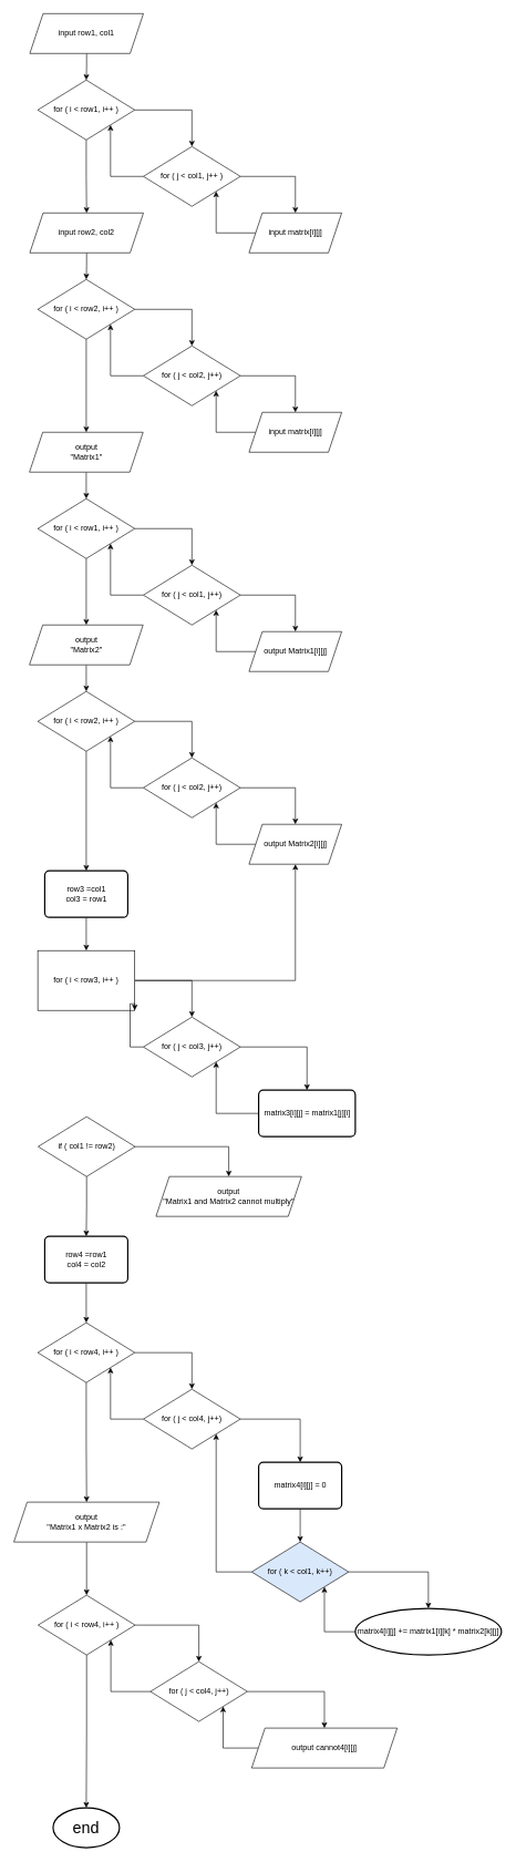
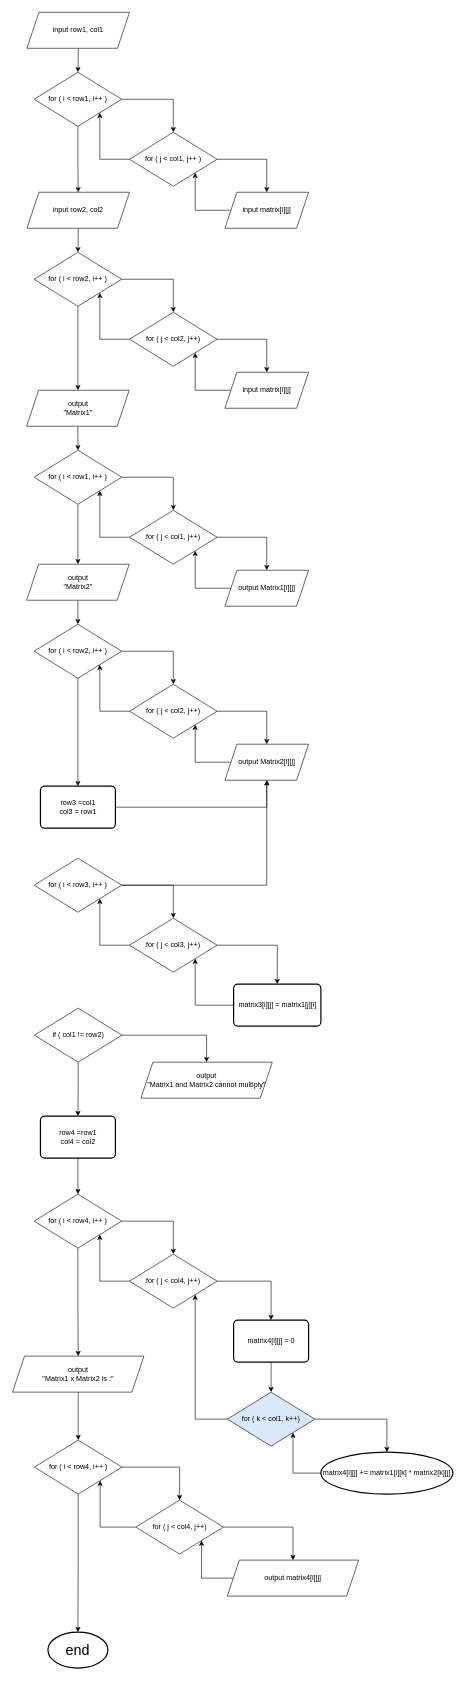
  <mxCell id="0" />
  <mxCell id="1" parent="0" />
  <mxCell id="2" value="&lt;font style=&quot;font-size: 24px;&quot;&gt;end&lt;/font&gt;" style="strokeWidth=2;html=1;shape=mxgraph.flowchart.start_1;whiteSpace=wrap;" vertex="1" parent="1"><mxGeometry x="79" y="2720" width="100" height="60" as="geometry" /></mxCell>
  <mxCell id="3" style="edgeStyle=orthogonalEdgeStyle;rounded=0;orthogonalLoop=1;jettySize=auto;html=1;entryX=0.5;entryY=0;entryDx=0;entryDy=0;" edge="1" parent="1" source="4" target="7"><mxGeometry relative="1" as="geometry" /></mxCell>
  <mxCell id="4" value="input row1, col1" style="shape=parallelogram;perimeter=parallelogramPerimeter;whiteSpace=wrap;html=1;fixedSize=1;" vertex="1" parent="1"><mxGeometry x="44" y="20" width="171" height="60" as="geometry" /></mxCell>
  <mxCell id="5" style="edgeStyle=orthogonalEdgeStyle;rounded=0;orthogonalLoop=1;jettySize=auto;html=1;entryX=0.5;entryY=0;entryDx=0;entryDy=0;" edge="1" parent="1" source="7" target="10"><mxGeometry relative="1" as="geometry" /></mxCell>
  <mxCell id="6" style="edgeStyle=orthogonalEdgeStyle;rounded=0;orthogonalLoop=1;jettySize=auto;html=1;entryX=0.5;entryY=0;entryDx=0;entryDy=0;" edge="1" parent="1" source="7" target="14"><mxGeometry relative="1" as="geometry" /></mxCell>
  <mxCell id="7" value="for ( i &amp;lt; row1, i++ )" style="rhombus;whiteSpace=wrap;html=1;" vertex="1" parent="1"><mxGeometry x="56" y="120" width="146" height="90" as="geometry" /></mxCell>
  <mxCell id="8" style="edgeStyle=orthogonalEdgeStyle;rounded=0;orthogonalLoop=1;jettySize=auto;html=1;entryX=0.5;entryY=0;entryDx=0;entryDy=0;" edge="1" parent="1" source="10" target="12"><mxGeometry relative="1" as="geometry" /></mxCell>
  <mxCell id="9" style="edgeStyle=orthogonalEdgeStyle;rounded=0;orthogonalLoop=1;jettySize=auto;html=1;entryX=1;entryY=1;entryDx=0;entryDy=0;" edge="1" parent="1" source="10" target="7"><mxGeometry relative="1" as="geometry" /></mxCell>
  <mxCell id="10" value="for ( j &amp;lt; col1, j++ )" style="rhombus;whiteSpace=wrap;html=1;" vertex="1" parent="1"><mxGeometry x="215" y="220" width="146" height="90" as="geometry" /></mxCell>
  <mxCell id="11" style="edgeStyle=orthogonalEdgeStyle;rounded=0;orthogonalLoop=1;jettySize=auto;html=1;entryX=1;entryY=1;entryDx=0;entryDy=0;" edge="1" parent="1" source="12" target="10"><mxGeometry relative="1" as="geometry" /></mxCell>
  <mxCell id="12" value="input matrix[i][j]" style="shape=parallelogram;perimeter=parallelogramPerimeter;whiteSpace=wrap;html=1;fixedSize=1;" vertex="1" parent="1"><mxGeometry x="374" y="320" width="139.5" height="60" as="geometry" /></mxCell>
  <mxCell id="13" style="edgeStyle=orthogonalEdgeStyle;rounded=0;orthogonalLoop=1;jettySize=auto;html=1;entryX=0.5;entryY=0;entryDx=0;entryDy=0;" edge="1" parent="1" source="14" target="17"><mxGeometry relative="1" as="geometry" /></mxCell>
  <mxCell id="14" value="input row2, col2" style="shape=parallelogram;perimeter=parallelogramPerimeter;whiteSpace=wrap;html=1;fixedSize=1;" vertex="1" parent="1"><mxGeometry x="44" y="320" width="171" height="60" as="geometry" /></mxCell>
  <mxCell id="15" style="edgeStyle=orthogonalEdgeStyle;rounded=0;orthogonalLoop=1;jettySize=auto;html=1;entryX=0.5;entryY=0;entryDx=0;entryDy=0;" edge="1" parent="1" source="17" target="20"><mxGeometry relative="1" as="geometry" /></mxCell>
  <mxCell id="16" style="edgeStyle=orthogonalEdgeStyle;rounded=0;orthogonalLoop=1;jettySize=auto;html=1;entryX=0.5;entryY=0;entryDx=0;entryDy=0;" edge="1" parent="1" source="17" target="24"><mxGeometry relative="1" as="geometry" /></mxCell>
  <mxCell id="17" value="for ( i &amp;lt; row2, i++ )" style="rhombus;whiteSpace=wrap;html=1;" vertex="1" parent="1"><mxGeometry x="56" y="420" width="146" height="90" as="geometry" /></mxCell>
  <mxCell id="18" style="edgeStyle=orthogonalEdgeStyle;rounded=0;orthogonalLoop=1;jettySize=auto;html=1;entryX=0.5;entryY=0;entryDx=0;entryDy=0;" edge="1" parent="1" source="20" target="22"><mxGeometry relative="1" as="geometry" /></mxCell>
  <mxCell id="19" style="edgeStyle=orthogonalEdgeStyle;rounded=0;orthogonalLoop=1;jettySize=auto;html=1;entryX=1;entryY=1;entryDx=0;entryDy=0;" edge="1" parent="1" source="20" target="17"><mxGeometry relative="1" as="geometry" /></mxCell>
  <mxCell id="20" value="for ( j &amp;lt; col2, j++)" style="rhombus;whiteSpace=wrap;html=1;" vertex="1" parent="1"><mxGeometry x="215" y="520" width="146" height="90" as="geometry" /></mxCell>
  <mxCell id="21" style="edgeStyle=orthogonalEdgeStyle;rounded=0;orthogonalLoop=1;jettySize=auto;html=1;entryX=1;entryY=1;entryDx=0;entryDy=0;" edge="1" parent="1" source="22" target="20"><mxGeometry relative="1" as="geometry" /></mxCell>
  <mxCell id="22" value="input matrix[i][j]" style="shape=parallelogram;perimeter=parallelogramPerimeter;whiteSpace=wrap;html=1;fixedSize=1;" vertex="1" parent="1"><mxGeometry x="374" y="620" width="139.5" height="60" as="geometry" /></mxCell>
  <mxCell id="23" style="edgeStyle=orthogonalEdgeStyle;rounded=0;orthogonalLoop=1;jettySize=auto;html=1;" edge="1" parent="1" source="24" target="27"><mxGeometry relative="1" as="geometry" /></mxCell>
  <mxCell id="24" value="output&lt;div&gt;&quot;Matrix1&quot;&lt;/div&gt;" style="shape=parallelogram;perimeter=parallelogramPerimeter;whiteSpace=wrap;html=1;fixedSize=1;" vertex="1" parent="1"><mxGeometry x="43.5" y="650" width="171" height="60" as="geometry" /></mxCell>
  <mxCell id="25" style="edgeStyle=orthogonalEdgeStyle;rounded=0;orthogonalLoop=1;jettySize=auto;html=1;entryX=0.5;entryY=0;entryDx=0;entryDy=0;" edge="1" parent="1" source="27" target="30"><mxGeometry relative="1" as="geometry" /></mxCell>
  <mxCell id="26" style="edgeStyle=orthogonalEdgeStyle;rounded=0;orthogonalLoop=1;jettySize=auto;html=1;entryX=0.5;entryY=0;entryDx=0;entryDy=0;" edge="1" parent="1" source="27" target="34"><mxGeometry relative="1" as="geometry" /></mxCell>
  <mxCell id="27" value="for ( i &amp;lt; row1, i++ )" style="rhombus;whiteSpace=wrap;html=1;" vertex="1" parent="1"><mxGeometry x="56" y="750" width="146" height="90" as="geometry" /></mxCell>
  <mxCell id="28" style="edgeStyle=orthogonalEdgeStyle;rounded=0;orthogonalLoop=1;jettySize=auto;html=1;entryX=1;entryY=1;entryDx=0;entryDy=0;" edge="1" parent="1" source="30" target="27"><mxGeometry relative="1" as="geometry" /></mxCell>
  <mxCell id="29" style="edgeStyle=orthogonalEdgeStyle;rounded=0;orthogonalLoop=1;jettySize=auto;html=1;entryX=0.5;entryY=0;entryDx=0;entryDy=0;" edge="1" parent="1" source="30" target="32"><mxGeometry relative="1" as="geometry" /></mxCell>
  <mxCell id="30" value="for ( j &amp;lt; col1, j++)" style="rhombus;whiteSpace=wrap;html=1;" vertex="1" parent="1"><mxGeometry x="215" y="850" width="146" height="90" as="geometry" /></mxCell>
  <mxCell id="31" style="edgeStyle=orthogonalEdgeStyle;rounded=0;orthogonalLoop=1;jettySize=auto;html=1;entryX=1;entryY=1;entryDx=0;entryDy=0;" edge="1" parent="1" source="32" target="30"><mxGeometry relative="1" as="geometry" /></mxCell>
  <mxCell id="32" value="output Matrix1[i][j]" style="shape=parallelogram;perimeter=parallelogramPerimeter;whiteSpace=wrap;html=1;fixedSize=1;" vertex="1" parent="1"><mxGeometry x="374" y="950" width="139.5" height="60" as="geometry" /></mxCell>
  <mxCell id="33" value="" style="edgeStyle=orthogonalEdgeStyle;rounded=0;orthogonalLoop=1;jettySize=auto;html=1;" edge="1" parent="1" source="34" target="37"><mxGeometry relative="1" as="geometry" /></mxCell>
  <mxCell id="34" value="output&lt;div&gt;&quot;Matrix2&quot;&lt;/div&gt;" style="shape=parallelogram;perimeter=parallelogramPerimeter;whiteSpace=wrap;html=1;fixedSize=1;" vertex="1" parent="1"><mxGeometry x="43.5" y="940" width="171" height="60" as="geometry" /></mxCell>
  <mxCell id="35" style="edgeStyle=orthogonalEdgeStyle;rounded=0;orthogonalLoop=1;jettySize=auto;html=1;entryX=0.5;entryY=0;entryDx=0;entryDy=0;" edge="1" parent="1" source="37" target="40"><mxGeometry relative="1" as="geometry" /></mxCell>
  <mxCell id="36" style="edgeStyle=orthogonalEdgeStyle;rounded=0;orthogonalLoop=1;jettySize=auto;html=1;entryX=0.5;entryY=0;entryDx=0;entryDy=0;" edge="1" parent="1" source="37" target="44"><mxGeometry relative="1" as="geometry" /></mxCell>
  <mxCell id="37" value="for ( i &amp;lt; row2, i++ )" style="rhombus;whiteSpace=wrap;html=1;" vertex="1" parent="1"><mxGeometry x="56" y="1040" width="146" height="90" as="geometry" /></mxCell>
  <mxCell id="38" style="edgeStyle=orthogonalEdgeStyle;rounded=0;orthogonalLoop=1;jettySize=auto;html=1;entryX=1;entryY=1;entryDx=0;entryDy=0;" edge="1" parent="1" source="40" target="37"><mxGeometry relative="1" as="geometry" /></mxCell>
  <mxCell id="39" style="edgeStyle=orthogonalEdgeStyle;rounded=0;orthogonalLoop=1;jettySize=auto;html=1;entryX=0.5;entryY=0;entryDx=0;entryDy=0;" edge="1" parent="1" source="40" target="42"><mxGeometry relative="1" as="geometry" /></mxCell>
  <mxCell id="40" value="for ( j &amp;lt; col2, j++)" style="rhombus;whiteSpace=wrap;html=1;" vertex="1" parent="1"><mxGeometry x="215" y="1140" width="146" height="90" as="geometry" /></mxCell>
  <mxCell id="41" style="edgeStyle=orthogonalEdgeStyle;rounded=0;orthogonalLoop=1;jettySize=auto;html=1;entryX=1;entryY=1;entryDx=0;entryDy=0;" edge="1" parent="1" source="42" target="40"><mxGeometry relative="1" as="geometry" /></mxCell>
  <mxCell id="42" value="output Matrix2[i][j]" style="shape=parallelogram;perimeter=parallelogramPerimeter;whiteSpace=wrap;html=1;fixedSize=1;" vertex="1" parent="1"><mxGeometry x="374" y="1240" width="139.5" height="60" as="geometry" /></mxCell>
- <mxCell id="43" style="edgeStyle=orthogonalEdgeStyle;rounded=0;orthogonalLoop=1;jettySize=auto;html=1;entryX=0.5;entryY=0;entryDx=0;entryDy=0;" edge="1" parent="1" source="44" target="47"><mxGeometry relative="1" as="geometry" /></mxCell>
+ <mxCell id="43" style="edgeStyle=orthogonalEdgeStyle;rounded=0;orthogonalLoop=1;jettySize=auto;html=1;" edge="1" parent="1" source="44" target="42"><mxGeometry relative="1" as="geometry" /></mxCell>
  <mxCell id="44" value="row3 =col1&lt;div&gt;col3 = row1&lt;/div&gt;" style="rounded=1;whiteSpace=wrap;html=1;absoluteArcSize=1;arcSize=14;strokeWidth=2;" vertex="1" parent="1"><mxGeometry x="66.5" y="1310" width="125" height="70" as="geometry" /></mxCell>
  <mxCell id="45" style="edgeStyle=orthogonalEdgeStyle;rounded=0;orthogonalLoop=1;jettySize=auto;html=1;entryX=0.5;entryY=0;entryDx=0;entryDy=0;" edge="1" parent="1" source="47" target="50"><mxGeometry relative="1" as="geometry" /></mxCell>
  <mxCell id="46" style="edgeStyle=orthogonalEdgeStyle;rounded=0;orthogonalLoop=1;jettySize=auto;html=1;" edge="1" parent="1" source="47" target="42"><mxGeometry relative="1" as="geometry" /></mxCell>
- <mxCell id="47" value="for ( i &amp;lt; row3, i++ )" style="whiteSpace=wrap;html=1;rounded=0;" vertex="1" parent="1"><mxGeometry x="56" y="1430" width="146" height="90" as="geometry" /></mxCell>
+ <mxCell id="47" value="for ( i &amp;lt; row3, i++ )" style="rhombus;whiteSpace=wrap;html=1;" vertex="1" parent="1"><mxGeometry x="56" y="1430" width="146" height="90" as="geometry" /></mxCell>
  <mxCell id="48" style="edgeStyle=orthogonalEdgeStyle;rounded=0;orthogonalLoop=1;jettySize=auto;html=1;entryX=0.5;entryY=0;entryDx=0;entryDy=0;" edge="1" parent="1" source="50" target="52"><mxGeometry relative="1" as="geometry" /></mxCell>
  <mxCell id="49" style="edgeStyle=orthogonalEdgeStyle;rounded=0;orthogonalLoop=1;jettySize=auto;html=1;entryX=1;entryY=1;entryDx=0;entryDy=0;" edge="1" parent="1" source="50" target="47"><mxGeometry relative="1" as="geometry" /></mxCell>
  <mxCell id="50" value="for ( j &amp;lt; col3, j++)" style="rhombus;whiteSpace=wrap;html=1;" vertex="1" parent="1"><mxGeometry x="215" y="1530" width="146" height="90" as="geometry" /></mxCell>
  <mxCell id="51" style="edgeStyle=orthogonalEdgeStyle;rounded=0;orthogonalLoop=1;jettySize=auto;html=1;entryX=1;entryY=1;entryDx=0;entryDy=0;" edge="1" parent="1" source="52" target="50"><mxGeometry relative="1" as="geometry" /></mxCell>
  <mxCell id="52" value="matrix3[i][j] = matrix1[j][i]" style="rounded=1;whiteSpace=wrap;html=1;absoluteArcSize=1;arcSize=14;strokeWidth=2;" vertex="1" parent="1"><mxGeometry x="388.5" y="1640" width="145.5" height="70" as="geometry" /></mxCell>
  <mxCell id="53" style="edgeStyle=orthogonalEdgeStyle;rounded=0;orthogonalLoop=1;jettySize=auto;html=1;entryX=0.5;entryY=0;entryDx=0;entryDy=0;" edge="1" parent="1" source="55" target="56"><mxGeometry relative="1" as="geometry" /></mxCell>
  <mxCell id="54" style="edgeStyle=orthogonalEdgeStyle;rounded=0;orthogonalLoop=1;jettySize=auto;html=1;entryX=0.5;entryY=0;entryDx=0;entryDy=0;" edge="1" parent="1" source="55" target="58"><mxGeometry relative="1" as="geometry" /></mxCell>
  <mxCell id="55" value="if ( col1 != row2)" style="rhombus;whiteSpace=wrap;html=1;" vertex="1" parent="1"><mxGeometry x="56.5" y="1680" width="146" height="90" as="geometry" /></mxCell>
  <mxCell id="56" value="output&lt;br&gt;&quot;Matrix1 and Matrix2 cannot multiply&quot;" style="shape=parallelogram;perimeter=parallelogramPerimeter;whiteSpace=wrap;html=1;fixedSize=1;" vertex="1" parent="1"><mxGeometry x="234" y="1770" width="219" height="60" as="geometry" /></mxCell>
  <mxCell id="57" style="edgeStyle=orthogonalEdgeStyle;rounded=0;orthogonalLoop=1;jettySize=auto;html=1;entryX=0.5;entryY=0;entryDx=0;entryDy=0;" edge="1" parent="1" source="58" target="61"><mxGeometry relative="1" as="geometry" /></mxCell>
  <mxCell id="58" value="row4 =row1&lt;div&gt;col4 = col2&lt;/div&gt;" style="rounded=1;whiteSpace=wrap;html=1;absoluteArcSize=1;arcSize=14;strokeWidth=2;" vertex="1" parent="1"><mxGeometry x="66.5" y="1860" width="125" height="70" as="geometry" /></mxCell>
  <mxCell id="59" style="edgeStyle=orthogonalEdgeStyle;rounded=0;orthogonalLoop=1;jettySize=auto;html=1;entryX=0.5;entryY=0;entryDx=0;entryDy=0;" edge="1" parent="1" source="61" target="64"><mxGeometry relative="1" as="geometry" /></mxCell>
  <mxCell id="60" style="edgeStyle=orthogonalEdgeStyle;rounded=0;orthogonalLoop=1;jettySize=auto;html=1;entryX=0.5;entryY=0;entryDx=0;entryDy=0;" edge="1" parent="1" source="61" target="73"><mxGeometry relative="1" as="geometry" /></mxCell>
  <mxCell id="61" value="for ( i &amp;lt; row4, i++ )" style="rhombus;whiteSpace=wrap;html=1;" vertex="1" parent="1"><mxGeometry x="56" y="1990" width="146" height="90" as="geometry" /></mxCell>
  <mxCell id="62" style="edgeStyle=orthogonalEdgeStyle;rounded=0;orthogonalLoop=1;jettySize=auto;html=1;entryX=0.5;entryY=0;entryDx=0;entryDy=0;" edge="1" parent="1" source="64" target="66"><mxGeometry relative="1" as="geometry" /></mxCell>
  <mxCell id="63" style="edgeStyle=orthogonalEdgeStyle;rounded=0;orthogonalLoop=1;jettySize=auto;html=1;entryX=1;entryY=1;entryDx=0;entryDy=0;" edge="1" parent="1" source="64" target="61"><mxGeometry relative="1" as="geometry" /></mxCell>
  <mxCell id="64" value="for ( j &amp;lt; col4, j++)" style="rhombus;whiteSpace=wrap;html=1;" vertex="1" parent="1"><mxGeometry x="215" y="2090" width="146" height="90" as="geometry" /></mxCell>
  <mxCell id="65" style="edgeStyle=orthogonalEdgeStyle;rounded=0;orthogonalLoop=1;jettySize=auto;html=1;entryX=0.5;entryY=0;entryDx=0;entryDy=0;" edge="1" parent="1" source="66" target="69"><mxGeometry relative="1" as="geometry" /></mxCell>
  <mxCell id="66" value="matrix4[i][j] = 0" style="rounded=1;whiteSpace=wrap;html=1;absoluteArcSize=1;arcSize=14;strokeWidth=2;" vertex="1" parent="1"><mxGeometry x="388.5" y="2200" width="125" height="70" as="geometry" /></mxCell>
  <mxCell id="67" style="edgeStyle=orthogonalEdgeStyle;rounded=0;orthogonalLoop=1;jettySize=auto;html=1;" edge="1" parent="1" source="69" target="71"><mxGeometry relative="1" as="geometry" /></mxCell>
  <mxCell id="68" style="edgeStyle=orthogonalEdgeStyle;rounded=0;orthogonalLoop=1;jettySize=auto;html=1;entryX=1;entryY=1;entryDx=0;entryDy=0;" edge="1" parent="1" source="69" target="64"><mxGeometry relative="1" as="geometry" /></mxCell>
  <mxCell id="69" value="for ( k &amp;lt; col1, k++)" style="rhombus;whiteSpace=wrap;html=1;fillColor=#dae8fc;" vertex="1" parent="1"><mxGeometry x="378" y="2320" width="146" height="90" as="geometry" /></mxCell>
  <mxCell id="70" style="edgeStyle=orthogonalEdgeStyle;rounded=0;orthogonalLoop=1;jettySize=auto;html=1;entryX=1;entryY=1;entryDx=0;entryDy=0;" edge="1" parent="1" source="71" target="69"><mxGeometry relative="1" as="geometry" /></mxCell>
  <mxCell id="71" value="matrix4[i][j] += matrix1[i][k] * matrix2[k][j]" style="ellipse;whiteSpace=wrap;html=1;absoluteArcSize=1;arcSize=14;strokeWidth=2;" vertex="1" parent="1"><mxGeometry x="534" y="2420" width="220" height="70" as="geometry" /></mxCell>
  <mxCell id="72" style="edgeStyle=orthogonalEdgeStyle;rounded=0;orthogonalLoop=1;jettySize=auto;html=1;entryX=0.5;entryY=0;entryDx=0;entryDy=0;" edge="1" parent="1" source="73" target="75"><mxGeometry relative="1" as="geometry" /></mxCell>
  <mxCell id="73" value="output&lt;br&gt;&quot;Matrix1 x Matrix2 is :&quot;" style="shape=parallelogram;perimeter=parallelogramPerimeter;whiteSpace=wrap;html=1;fixedSize=1;" vertex="1" parent="1"><mxGeometry x="20" y="2260" width="219" height="60" as="geometry" /></mxCell>
  <mxCell id="74" style="edgeStyle=orthogonalEdgeStyle;rounded=0;orthogonalLoop=1;jettySize=auto;html=1;entryX=0.5;entryY=0;entryDx=0;entryDy=0;" edge="1" parent="1" source="75" target="78"><mxGeometry relative="1" as="geometry" /></mxCell>
  <mxCell id="75" value="for ( i &amp;lt; row4, i++ )" style="rhombus;whiteSpace=wrap;html=1;" vertex="1" parent="1"><mxGeometry x="56.5" y="2400" width="146" height="90" as="geometry" /></mxCell>
  <mxCell id="76" style="edgeStyle=orthogonalEdgeStyle;rounded=0;orthogonalLoop=1;jettySize=auto;html=1;entryX=0.5;entryY=0;entryDx=0;entryDy=0;" edge="1" parent="1" source="78" target="80"><mxGeometry relative="1" as="geometry" /></mxCell>
  <mxCell id="77" style="edgeStyle=orthogonalEdgeStyle;rounded=0;orthogonalLoop=1;jettySize=auto;html=1;entryX=1;entryY=1;entryDx=0;entryDy=0;" edge="1" parent="1" source="78" target="75"><mxGeometry relative="1" as="geometry" /></mxCell>
  <mxCell id="78" value="for ( j &amp;lt; col4, j++)" style="rhombus;whiteSpace=wrap;html=1;" vertex="1" parent="1"><mxGeometry x="225.5" y="2500" width="146" height="90" as="geometry" /></mxCell>
  <mxCell id="79" style="edgeStyle=orthogonalEdgeStyle;rounded=0;orthogonalLoop=1;jettySize=auto;html=1;entryX=1;entryY=1;entryDx=0;entryDy=0;" edge="1" parent="1" source="80" target="78"><mxGeometry relative="1" as="geometry" /></mxCell>
- <mxCell id="80" value="output cannot4[i][j]" style="shape=parallelogram;perimeter=parallelogramPerimeter;whiteSpace=wrap;html=1;fixedSize=1;" vertex="1" parent="1"><mxGeometry x="378" y="2600" width="219" height="60" as="geometry" /></mxCell>
+ <mxCell id="80" value="output matrix4[i][j]" style="shape=parallelogram;perimeter=parallelogramPerimeter;whiteSpace=wrap;html=1;fixedSize=1;" vertex="1" parent="1"><mxGeometry x="378" y="2600" width="219" height="60" as="geometry" /></mxCell>
  <mxCell id="81" style="edgeStyle=orthogonalEdgeStyle;rounded=0;orthogonalLoop=1;jettySize=auto;html=1;entryX=0.5;entryY=0;entryDx=0;entryDy=0;entryPerimeter=0;" edge="1" parent="1" source="75" target="2"><mxGeometry relative="1" as="geometry" /></mxCell>
